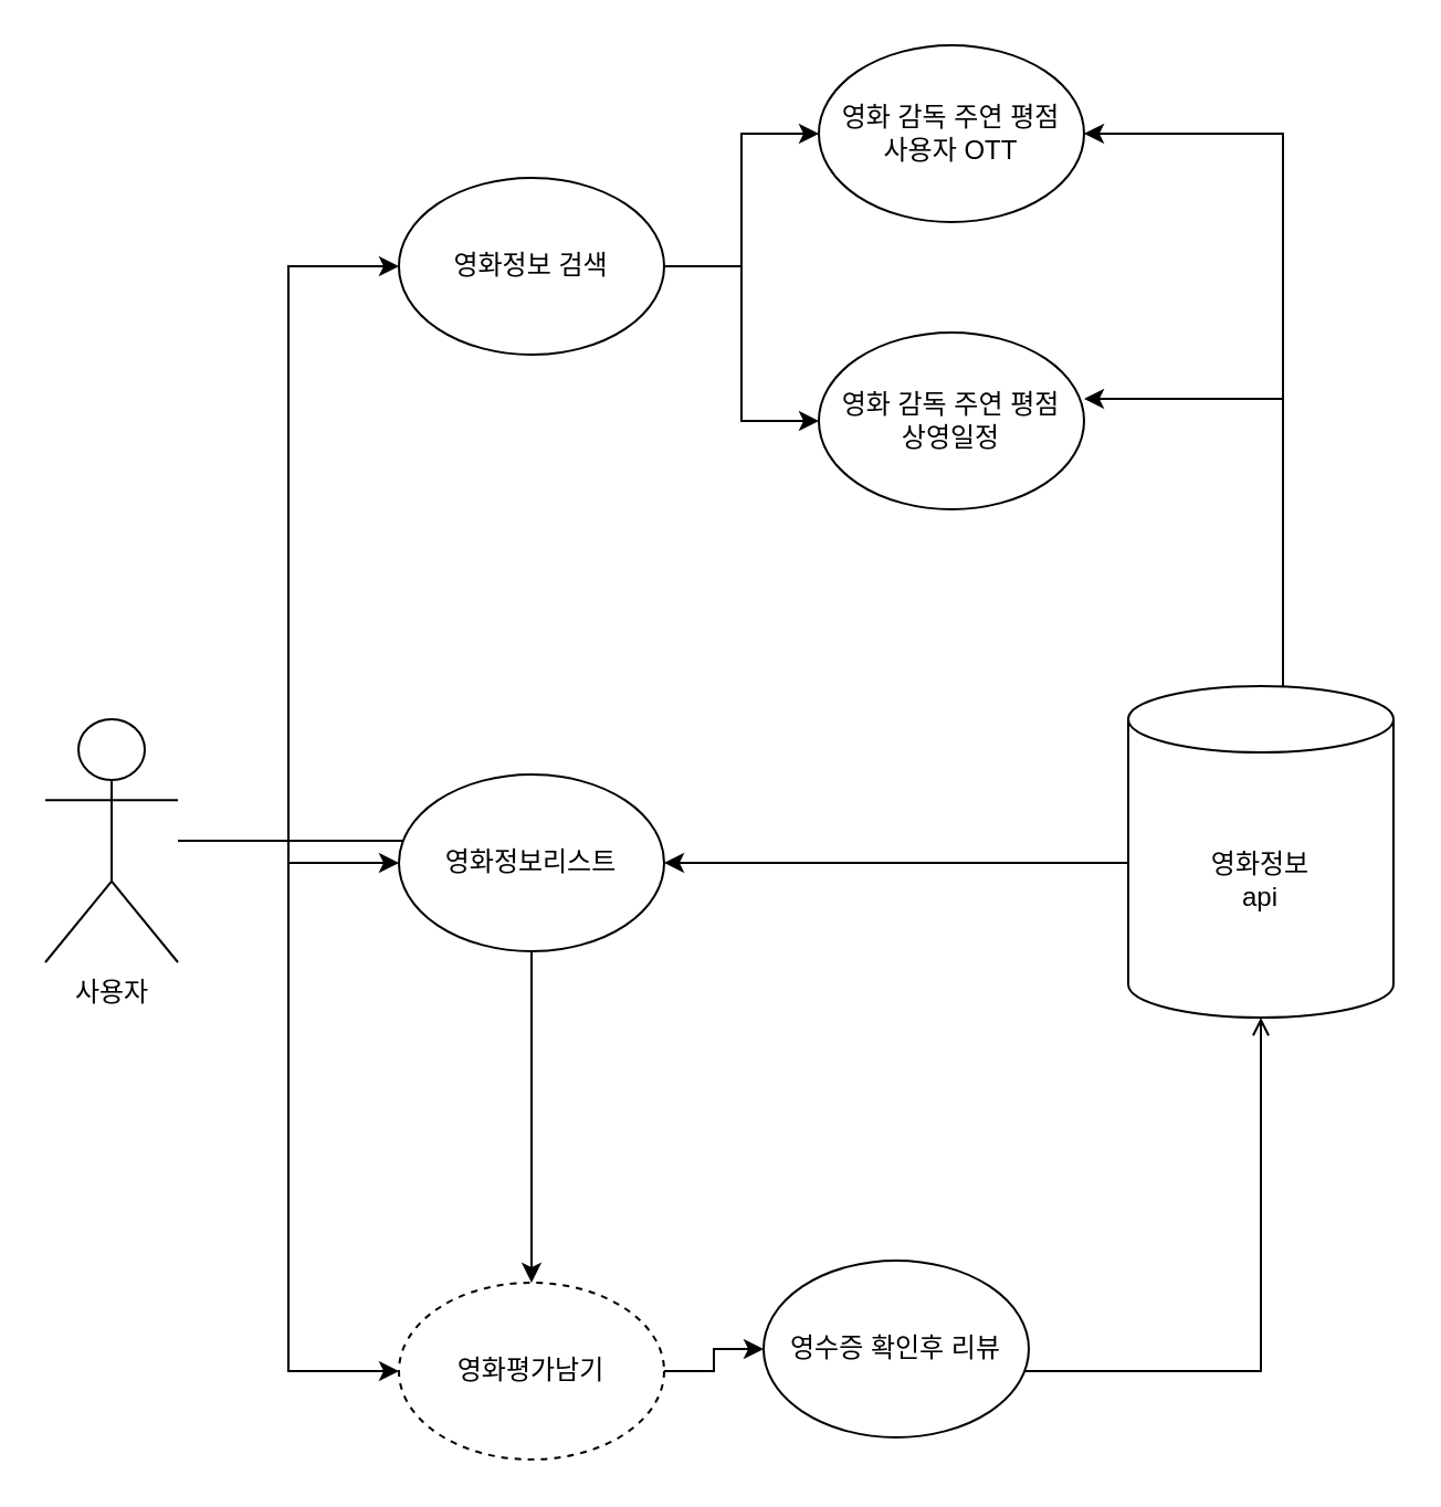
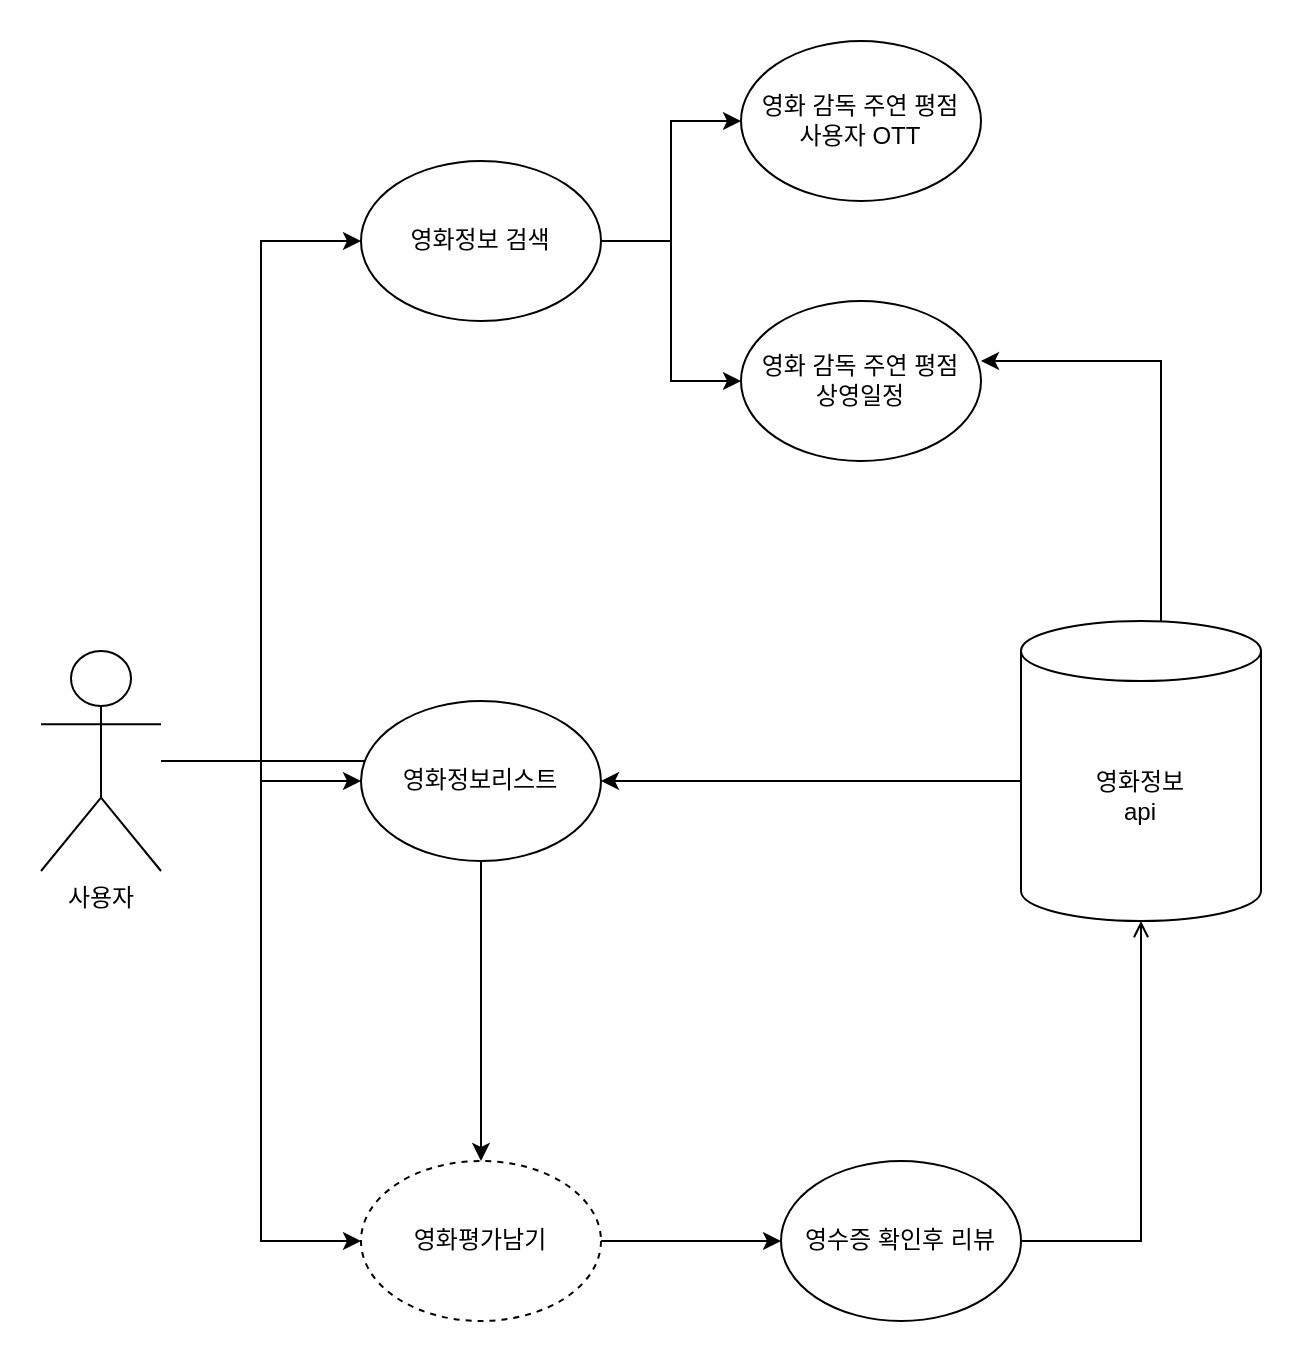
  <mxCell id="0" />
  <mxCell id="1" parent="0" />
  <mxCell id="2" style="edgeStyle=orthogonalEdgeStyle;rounded=0;orthogonalLoop=1;jettySize=auto;html=1;entryX=0;entryY=0.5;entryDx=0;entryDy=0;" edge="1" parent="1" source="6" target="9"><mxGeometry relative="1" as="geometry" /></mxCell>
  <mxCell id="3" style="edgeStyle=orthogonalEdgeStyle;rounded=0;orthogonalLoop=1;jettySize=auto;html=1;" edge="1" parent="1" source="6" target="10"><mxGeometry relative="1" as="geometry" /></mxCell>
  <mxCell id="4" style="edgeStyle=orthogonalEdgeStyle;rounded=0;orthogonalLoop=1;jettySize=auto;html=1;" edge="1" parent="1" source="6" target="12"><mxGeometry relative="1" as="geometry" /></mxCell>
  <mxCell id="5" style="edgeStyle=orthogonalEdgeStyle;rounded=0;orthogonalLoop=1;jettySize=auto;html=1;entryX=0;entryY=0.5;entryDx=0;entryDy=0;" edge="1" parent="1" source="6" target="12"><mxGeometry relative="1" as="geometry" /></mxCell>
  <mxCell id="6" value="사용자" style="shape=umlActor;verticalLabelPosition=bottom;verticalAlign=top;html=1;outlineConnect=0;" vertex="1" parent="1"><mxGeometry x="20" y="325" width="60" height="110" as="geometry" /></mxCell>
  <mxCell id="7" style="edgeStyle=orthogonalEdgeStyle;rounded=0;orthogonalLoop=1;jettySize=auto;html=1;" edge="1" parent="1" source="9" target="19"><mxGeometry relative="1" as="geometry" /></mxCell>
  <mxCell id="8" style="edgeStyle=orthogonalEdgeStyle;rounded=0;orthogonalLoop=1;jettySize=auto;html=1;" edge="1" parent="1" source="9" target="20"><mxGeometry relative="1" as="geometry" /></mxCell>
  <mxCell id="9" value="영화정보 검색" style="ellipse;whiteSpace=wrap;html=1;" vertex="1" parent="1"><mxGeometry x="180" y="80" width="120" height="80" as="geometry" /></mxCell>
  <mxCell id="10" value="영화정보리스트" style="ellipse;whiteSpace=wrap;html=1;" vertex="1" parent="1"><mxGeometry x="180" y="350" width="120" height="80" as="geometry" /></mxCell>
  <mxCell id="11" style="edgeStyle=orthogonalEdgeStyle;rounded=0;orthogonalLoop=1;jettySize=auto;html=1;" edge="1" parent="1" source="12" target="18"><mxGeometry relative="1" as="geometry" /></mxCell>
  <mxCell id="12" value="영화평가남기" style="ellipse;whiteSpace=wrap;html=1;dashed=1;" vertex="1" parent="1"><mxGeometry x="180" y="580" width="120" height="80" as="geometry" /></mxCell>
- <mxCell id="13" style="edgeStyle=orthogonalEdgeStyle;rounded=0;orthogonalLoop=1;jettySize=auto;html=1;entryX=1;entryY=0.5;entryDx=0;entryDy=0;" edge="1" parent="1" source="16" target="19"><mxGeometry relative="1" as="geometry"><Array as="points"><mxPoint x="580" y="60" /></Array></mxGeometry></mxCell>
  <mxCell id="14" style="edgeStyle=orthogonalEdgeStyle;rounded=0;orthogonalLoop=1;jettySize=auto;html=1;entryX=1;entryY=0.375;entryDx=0;entryDy=0;entryPerimeter=0;" edge="1" parent="1" source="16" target="20"><mxGeometry relative="1" as="geometry"><Array as="points"><mxPoint x="580" y="180" /></Array></mxGeometry></mxCell>
  <mxCell id="15" style="edgeStyle=orthogonalEdgeStyle;rounded=0;orthogonalLoop=1;jettySize=auto;html=1;entryX=1;entryY=0.5;entryDx=0;entryDy=0;" edge="1" parent="1" source="16" target="10"><mxGeometry relative="1" as="geometry"><Array as="points"><mxPoint x="460" y="390" /><mxPoint x="460" y="390" /></Array></mxGeometry></mxCell>
  <mxCell id="16" value="영화정보&lt;br&gt;api" style="shape=cylinder3;whiteSpace=wrap;html=1;boundedLbl=1;backgroundOutline=1;size=15;" vertex="1" parent="1"><mxGeometry x="510" y="310" width="120" height="150" as="geometry" /></mxCell>
  <mxCell id="17" style="edgeStyle=orthogonalEdgeStyle;rounded=0;orthogonalLoop=1;jettySize=auto;html=1;endArrow=open;" edge="1" parent="1" source="18" target="16"><mxGeometry relative="1" as="geometry"><Array as="points"><mxPoint x="570" y="620" /></Array></mxGeometry></mxCell>
- <mxCell id="18" value="영수증 확인후 리뷰" style="ellipse;whiteSpace=wrap;html=1;" vertex="1" parent="1"><mxGeometry x="345" y="570" width="120" height="80" as="geometry" /></mxCell>
+ <mxCell id="18" value="영수증 확인후 리뷰" style="ellipse;whiteSpace=wrap;html=1;" vertex="1" parent="1"><mxGeometry x="390" y="580" width="120" height="80" as="geometry" /></mxCell>
  <mxCell id="19" value="영화 감독 주연 평점&lt;br&gt;사용자 OTT" style="ellipse;whiteSpace=wrap;html=1;" vertex="1" parent="1"><mxGeometry x="370" y="20" width="120" height="80" as="geometry" /></mxCell>
  <mxCell id="20" value="영화 감독 주연 평점&lt;br&gt;상영일정" style="ellipse;whiteSpace=wrap;html=1;" vertex="1" parent="1"><mxGeometry x="370" y="150" width="120" height="80" as="geometry" /></mxCell>
